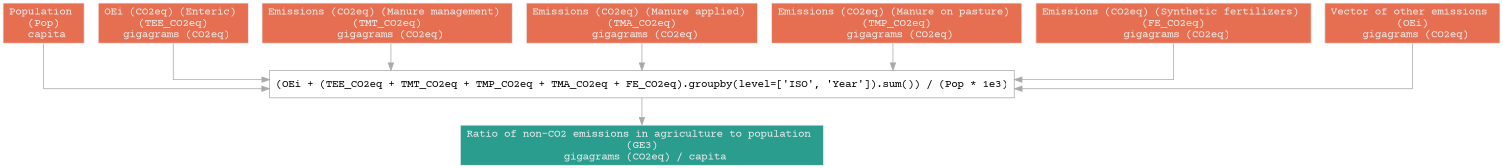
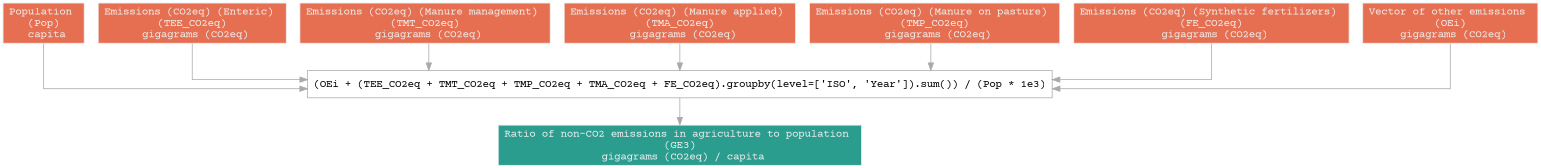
  digraph {
    splines=ortho
    fontname="Courier Prime"
    node [color="#eeeeee" fillcolor="#e76f51" fontcolor="#eeeeee" fontname="Courier Prime" peripheries=1 shape=rectangle style=filled]
    edge [color="#A9A9A9" fontname="Courier Prime"]
    n1 [label="Population \n (Pop) \n capita"]
    n2 [color="#A9A9A9" fontcolor="#000000" label="(OEi + (TEE_CO2eq + TMT_CO2eq + TMP_CO2eq + TMA_CO2eq + FE_CO2eq).groupby(level=['ISO', 'Year']).sum()) / (Pop * 1e3)" style=""]
-   n3 [label="OEi (CO2eq) (Enteric) \n (TEE_CO2eq) \n gigagrams (CO2eq)"]
+   n3 [label="Emissions (CO2eq) (Enteric) \n (TEE_CO2eq) \n gigagrams (CO2eq)"]
    n4 [label="Emissions (CO2eq) (Manure management) \n (TMT_CO2eq) \n gigagrams (CO2eq)"]
    n5 [label="Emissions (CO2eq) (Manure applied) \n (TMA_CO2eq) \n gigagrams (CO2eq)"]
    n6 [label="Emissions (CO2eq) (Manure on pasture) \n (TMP_CO2eq) \n gigagrams (CO2eq)"]
    n7 [label="Emissions (CO2eq) (Synthetic fertilizers) \n (FE_CO2eq) \n gigagrams (CO2eq)"]
    n8 [label="Vector of other emissions \n (OEi) \n gigagrams (CO2eq)"]
    n9 [fillcolor="#2a9d8f" label="Ratio of non-CO2 emissions in agriculture to population \n (GE3) \n gigagrams (CO2eq) / capita"]
    n1 -> n2
    n2 -> n9
    n3 -> n2
    n4 -> n2
    n5 -> n2
    n6 -> n2
    n7 -> n2
    n8 -> n2
  }
